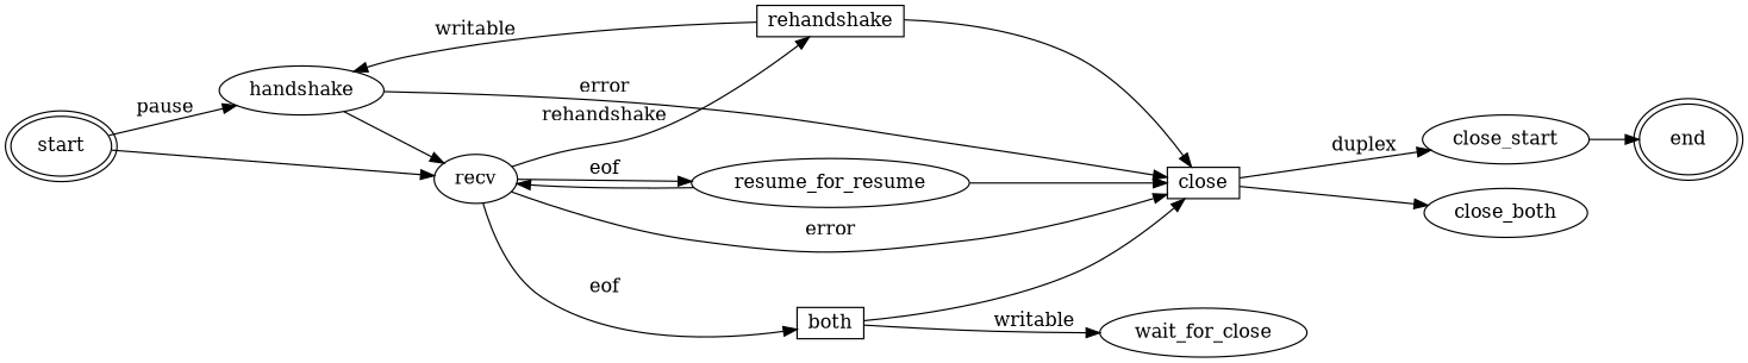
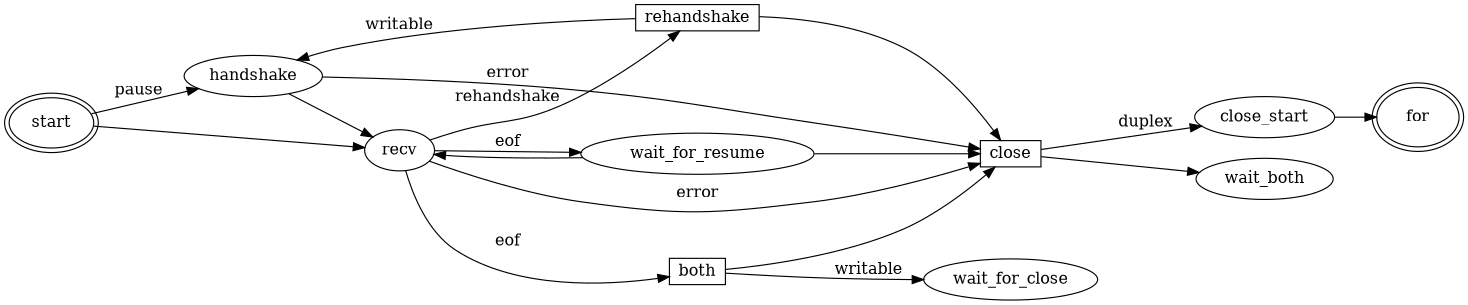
  strict digraph {
    rankdir=LR
    start [peripheries=2]
    handshake
    recv
    close [height=0.1 shape=box width=0.1]
-   wait_for_resume [label=resume_for_resume]
+   wait_for_resume
    rehandshake [height=0.1 shape=box width=0.1]
    n7 [height=0.1 label=both shape=box width=0.1]
-   end [peripheries=2]
+   end [peripheries=2 label=for]
    n9 [label=close_start]
-   close_both
+   close_both [label=wait_both]
    wait_for_close
    start -> handshake [label=pause]
    start -> recv
    handshake -> recv
    handshake -> close [label=error]
    recv -> close [label=error]
    recv -> wait_for_resume [label=eof]
    recv -> rehandshake [label=rehandshake]
    recv -> n7 [label=eof]
    close -> n9 [label=duplex]
    close -> close_both
    wait_for_resume -> recv
    wait_for_resume -> close
    rehandshake -> handshake [label=writable]
    rehandshake -> close
    n7 -> close
    n7 -> wait_for_close [label=writable]
    n9 -> end
  }
